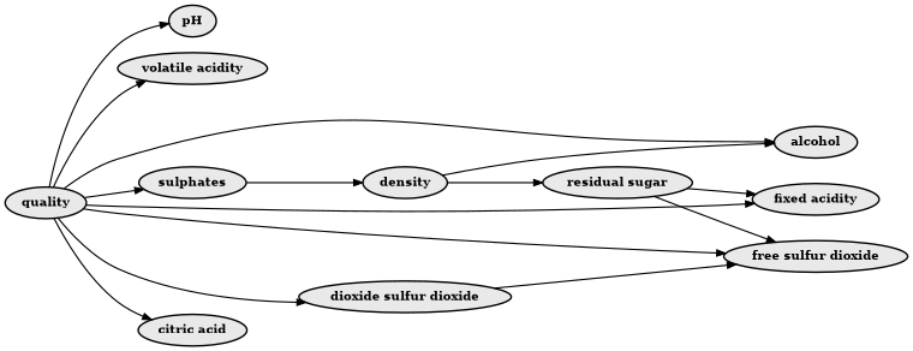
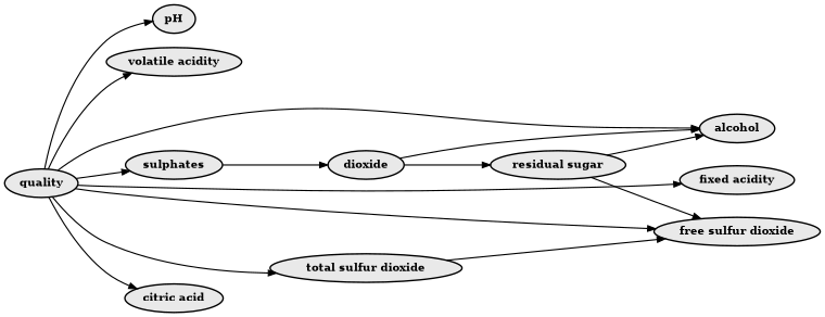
  digraph {
    rankdir=LR
    node [fillcolor="#E9E9E9" fontname="times-bold" fontsize=14 penwidth=1.875 style=filled]
    edge [penwidth=1.5]
    quality
    pH
    "volatile acidity"
    sulphates
-   "total sulfur dioxide" [label="dioxide sulfur dioxide"]
+   "total sulfur dioxide"
    "fixed acidity"
    "free sulfur dioxide"
    alcohol
    "citric acid"
-   density
+   density [label=dioxide]
    "residual sugar"
    quality -> pH
    quality -> "volatile acidity"
    quality -> sulphates
    quality -> "total sulfur dioxide"
    quality -> "fixed acidity"
    quality -> "free sulfur dioxide"
    quality -> alcohol
    quality -> "citric acid"
    sulphates -> density
    "total sulfur dioxide" -> "free sulfur dioxide"
    density -> alcohol
    density -> "residual sugar"
    "residual sugar" -> "free sulfur dioxide"
-   "residual sugar" -> "fixed acidity"
+   "residual sugar" -> alcohol
  }
